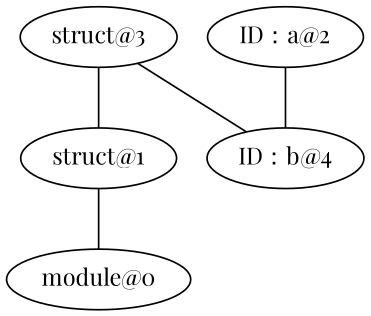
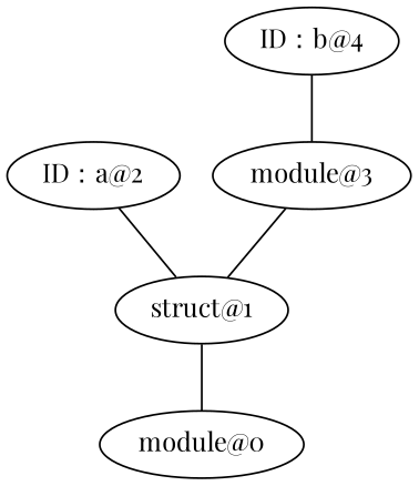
  graph {
    fontname="Playfair Display"
    node [fontname="Playfair Display"]
    edge [fontname="Playfair Display"]
    n1 [label="module@0"]
    n2 [label="struct@1"]
    "ID：a@2"
-   "struct@3"
+   "struct@3" [label="module@3"]
    "ID：b@4"
    subgraph sub_1 {
      rank=same
      n1
    }
    subgraph sub_2 {
      rank=same
      n2
    }
    subgraph sub_3 {
      rank=same
      "ID：a@2"
      "struct@3"
    }
    subgraph sub_4 {
      rank=same
      "ID：b@4"
    }
    n2 -- n1
-   "ID：a@2" -- "ID：b@4"
+   "ID：a@2" -- n2
    "struct@3" -- n2
    "ID：b@4" -- "struct@3"
  }
